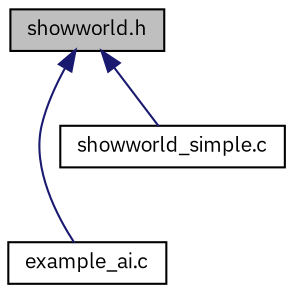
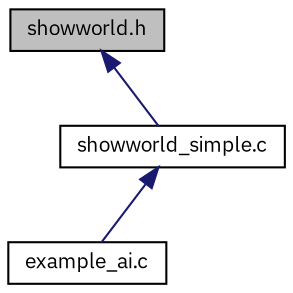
  digraph {
    fontname="IBM Plex Sans"
    node [color=black fillcolor=white fontname="IBM Plex Sans" fontsize=10 shape=record style=filled]
    edge [color=midnightblue dir=back fontname="IBM Plex Sans" fontsize=10 labelfontname=Helvetica labelfontsize=10 style=solid]
    n1 [fillcolor=grey75 fontcolor=black height=0.2 label="showworld.h" width=0.4]
    n2 [height=0.2 label="example_ai.c" width=0.4]
    n3 [height=0.2 label="showworld_simple.c" width=0.4]
-   n1 -> n2
+   n3 -> n2
    n1 -> n3
  }
